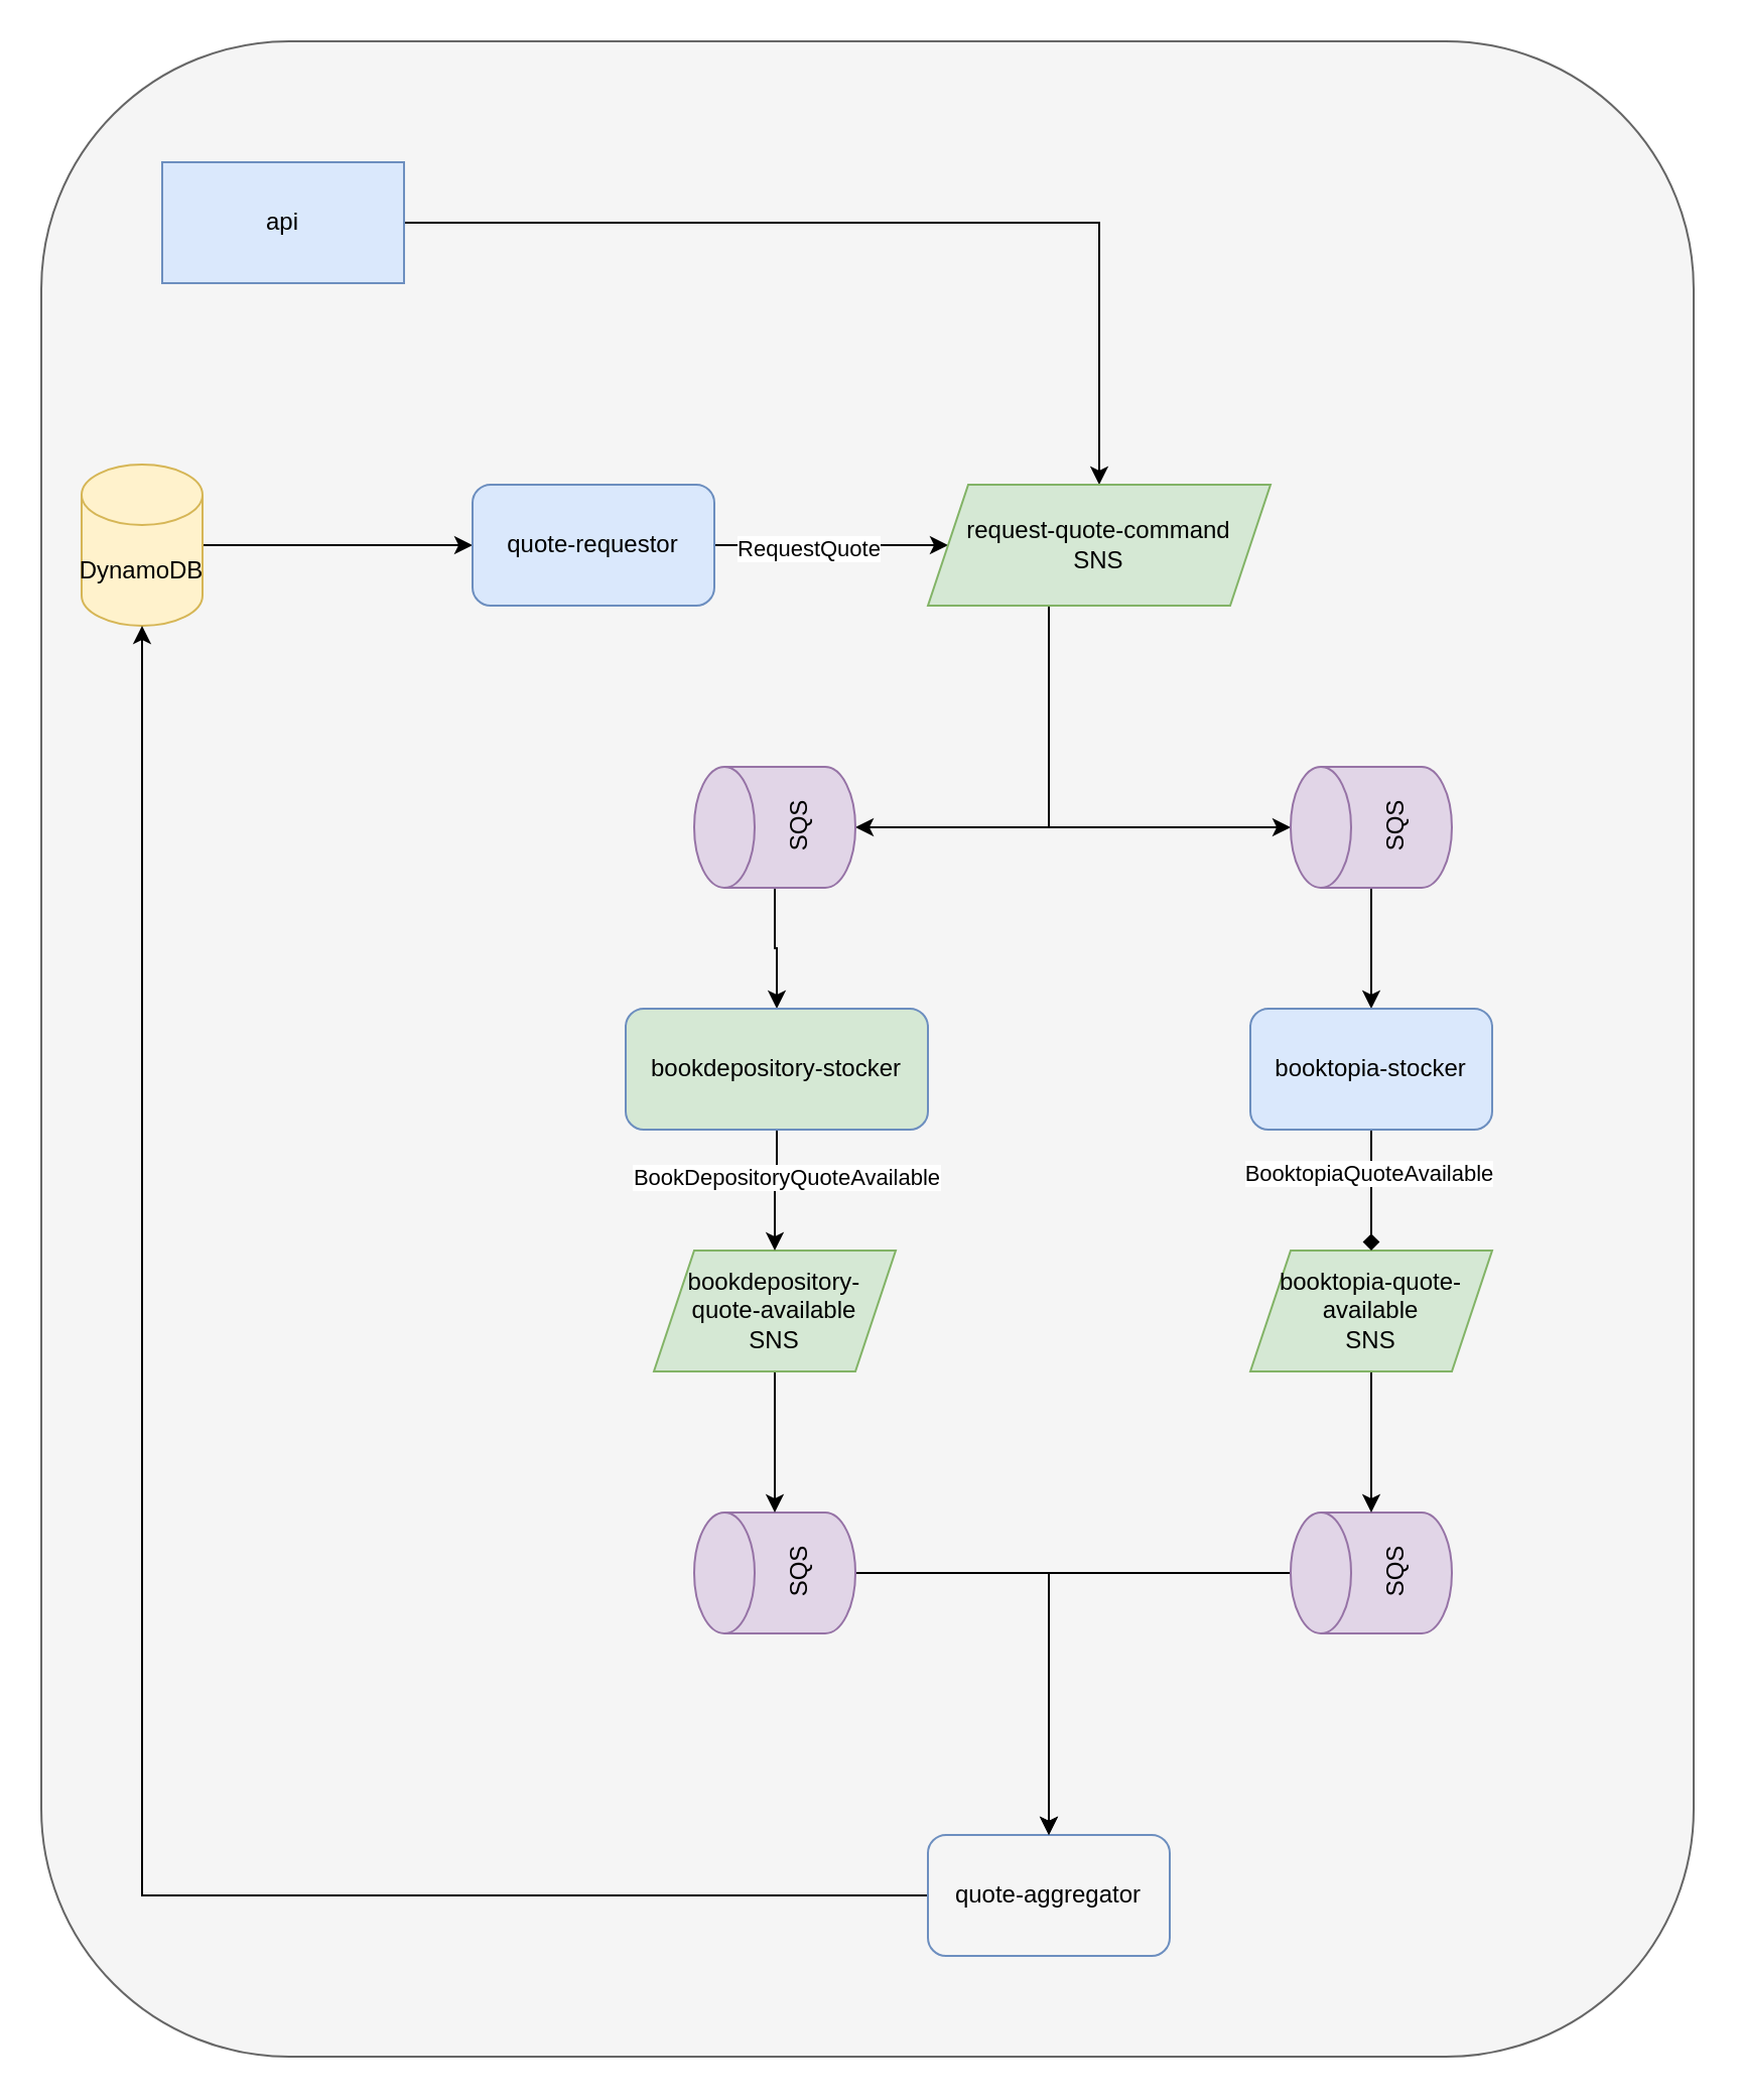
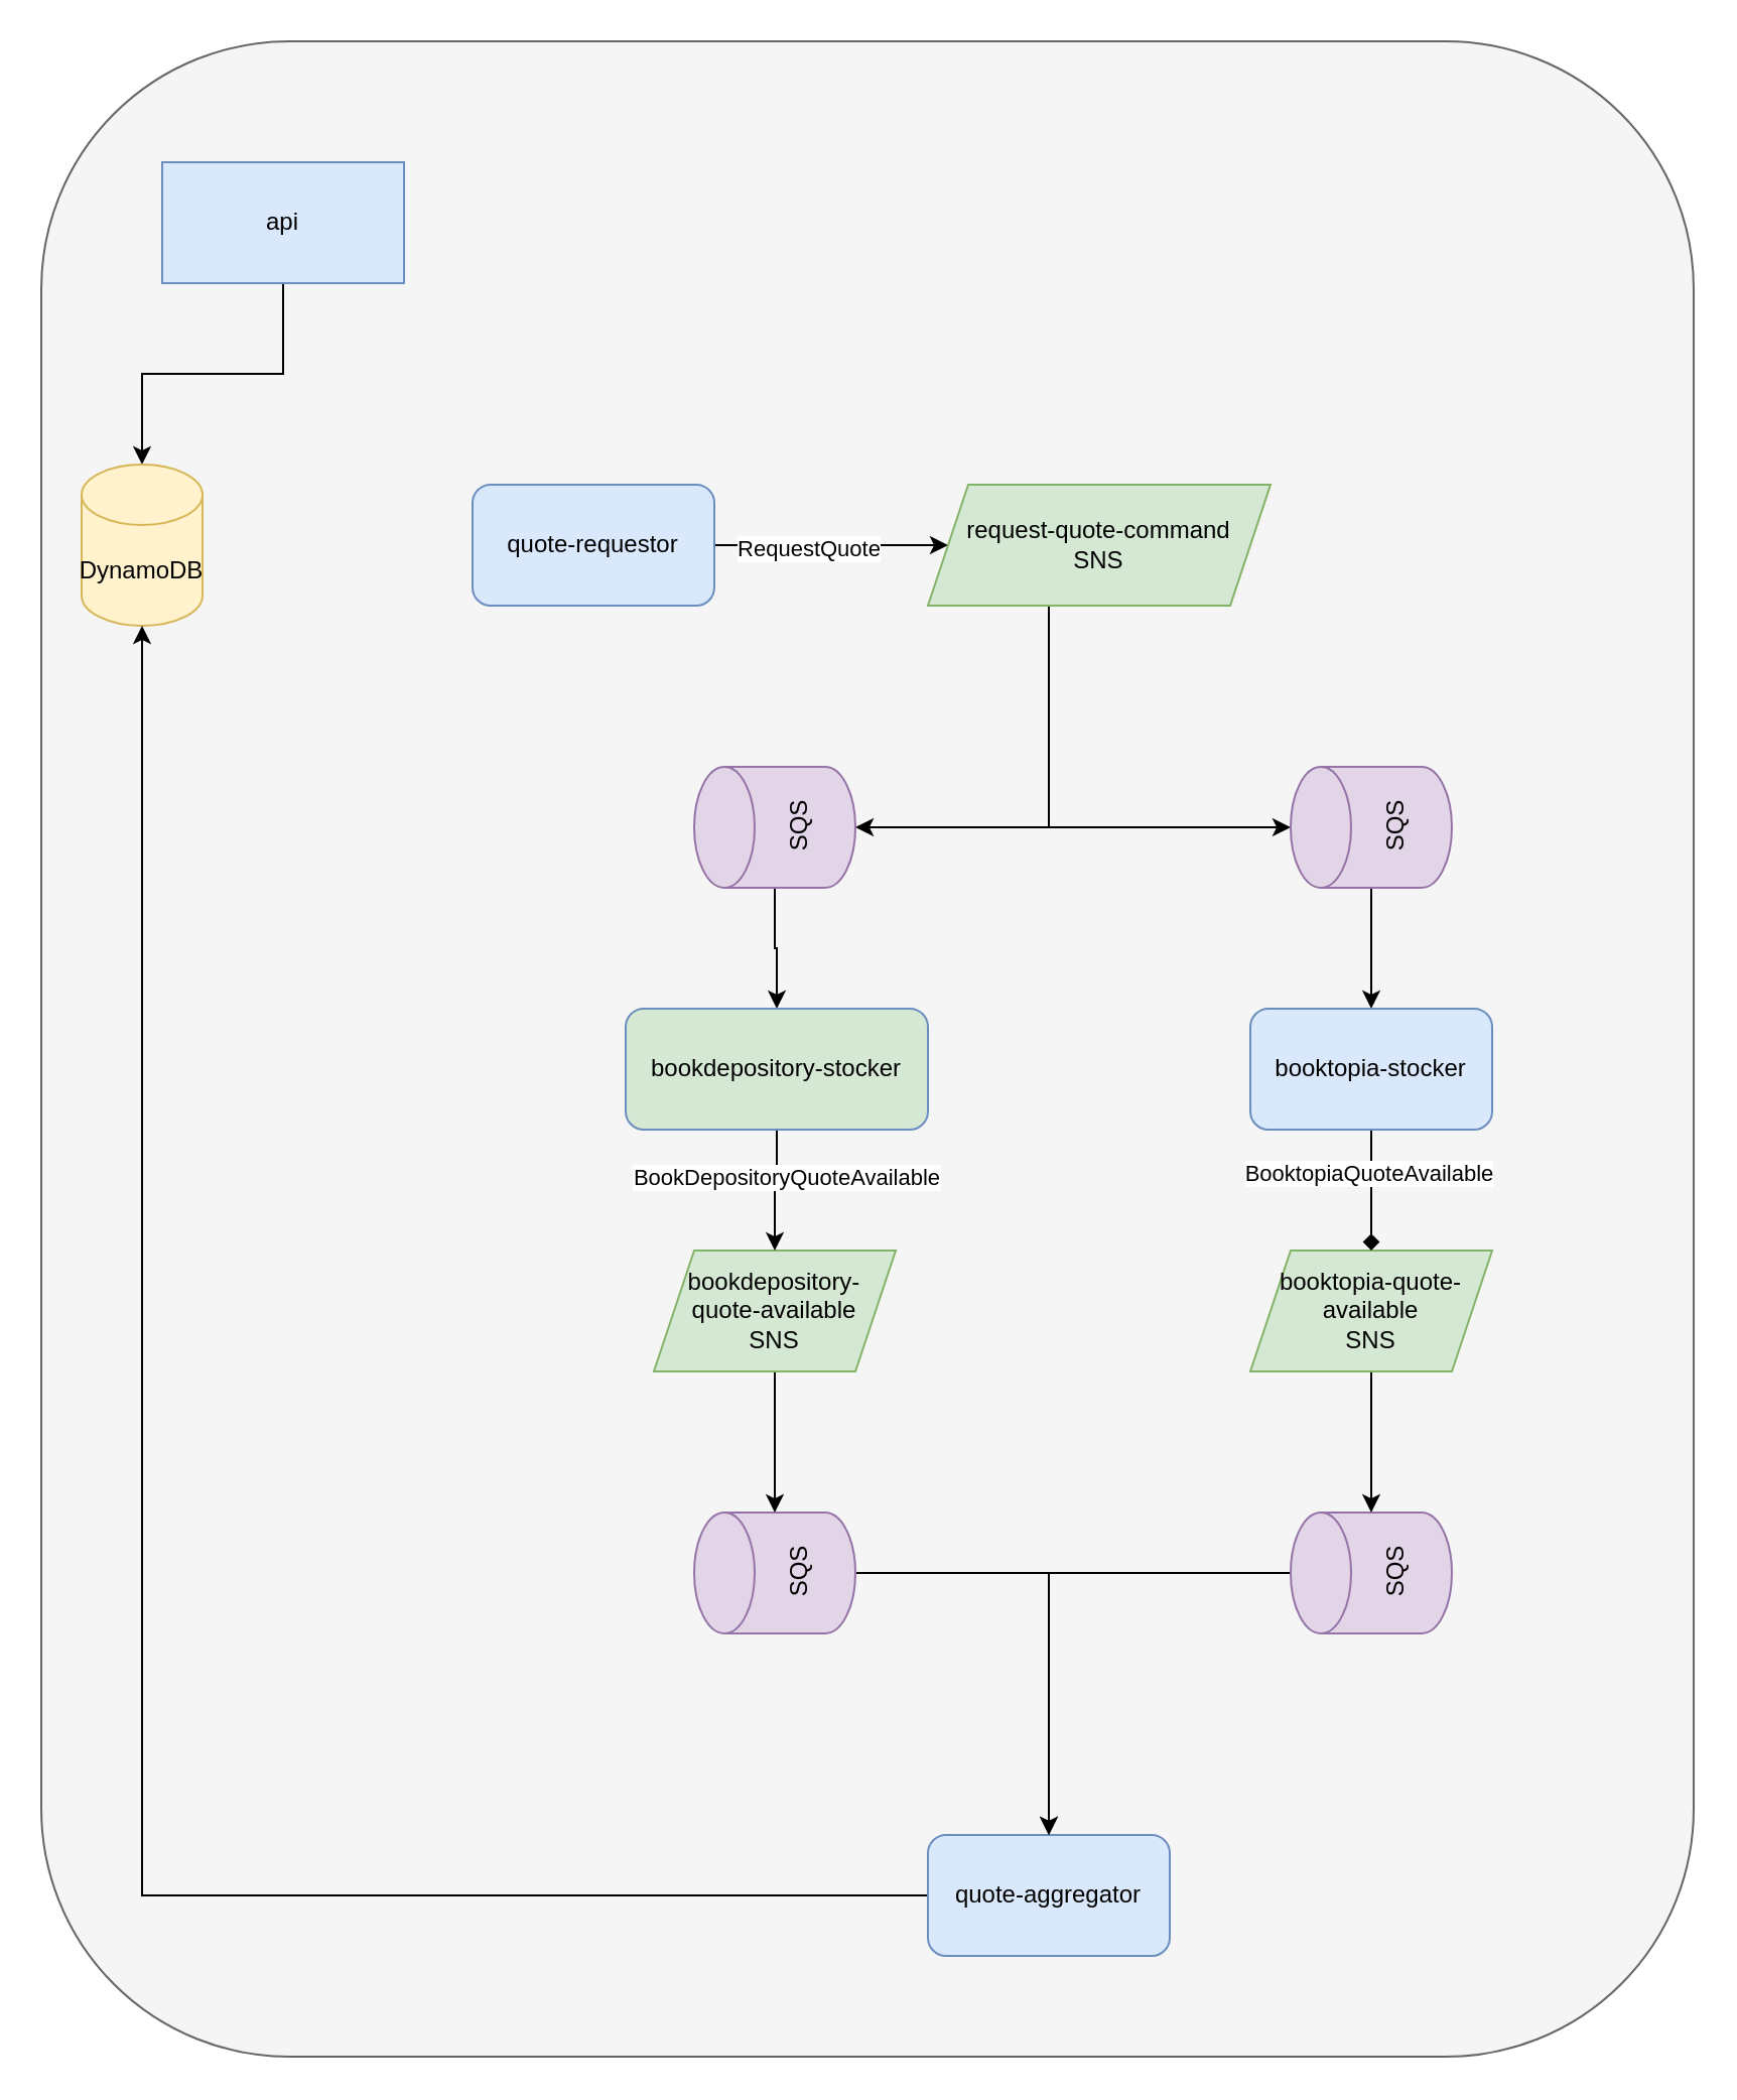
  <mxCell id="0" />
  <mxCell id="1" parent="0" />
  <mxCell id="2" value="" style="rounded=1;whiteSpace=wrap;html=1;fillColor=#f5f5f5;fontColor=#333333;strokeColor=#666666;" vertex="1" parent="1"><mxGeometry x="20" y="20" width="820" height="1000" as="geometry" /></mxCell>
- <mxCell id="3" style="edgeStyle=orthogonalEdgeStyle;rounded=0;orthogonalLoop=1;jettySize=auto;html=1;" edge="1" parent="1" source="4" target="12"><mxGeometry relative="1" as="geometry" /></mxCell>
+ <mxCell id="3" style="edgeStyle=orthogonalEdgeStyle;rounded=0;orthogonalLoop=1;jettySize=auto;html=1;" edge="1" parent="1" source="4" target="6"><mxGeometry relative="1" as="geometry" /></mxCell>
  <mxCell id="4" value="api" style="whiteSpace=wrap;html=1;fillColor=#dae8fc;strokeColor=#6c8ebf;rounded=0;" vertex="1" parent="1"><mxGeometry x="80" y="80" width="120" height="60" as="geometry" /></mxCell>
- <mxCell id="5" style="edgeStyle=orthogonalEdgeStyle;rounded=0;orthogonalLoop=1;jettySize=auto;html=1;entryX=0;entryY=0.5;entryDx=0;entryDy=0;" edge="1" parent="1" source="6" target="9"><mxGeometry relative="1" as="geometry" /></mxCell>
  <mxCell id="6" value="DynamoDB" style="shape=cylinder3;whiteSpace=wrap;html=1;boundedLbl=1;backgroundOutline=1;size=15;fillColor=#fff2cc;strokeColor=#d6b656;" vertex="1" parent="1"><mxGeometry x="40" y="230" width="60" height="80" as="geometry" /></mxCell>
  <mxCell id="7" style="edgeStyle=orthogonalEdgeStyle;rounded=0;orthogonalLoop=1;jettySize=auto;html=1;entryX=0;entryY=0.5;entryDx=0;entryDy=0;" edge="1" parent="1" source="9" target="12"><mxGeometry relative="1" as="geometry" /></mxCell>
  <mxCell id="8" value="RequestQuote" style="edgeLabel;html=1;align=center;verticalAlign=middle;resizable=0;points=[];" vertex="1" connectable="0" parent="7"><mxGeometry x="-0.207" y="-1" relative="1" as="geometry"><mxPoint as="offset" /></mxGeometry></mxCell>
  <mxCell id="9" value="quote-requestor" style="rounded=1;whiteSpace=wrap;html=1;fillColor=#dae8fc;strokeColor=#6c8ebf;" vertex="1" parent="1"><mxGeometry x="234" y="240" width="120" height="60" as="geometry" /></mxCell>
  <mxCell id="10" style="edgeStyle=orthogonalEdgeStyle;rounded=0;orthogonalLoop=1;jettySize=auto;html=1;entryX=0.5;entryY=1;entryDx=0;entryDy=0;entryPerimeter=0;" edge="1" parent="1" source="12" target="16"><mxGeometry relative="1" as="geometry"><Array as="points"><mxPoint x="520" y="410" /></Array></mxGeometry></mxCell>
  <mxCell id="11" style="edgeStyle=orthogonalEdgeStyle;rounded=0;orthogonalLoop=1;jettySize=auto;html=1;entryX=0.5;entryY=0;entryDx=0;entryDy=0;entryPerimeter=0;" edge="1" parent="1" source="12" target="14"><mxGeometry relative="1" as="geometry"><Array as="points"><mxPoint x="520" y="410" /></Array></mxGeometry></mxCell>
  <mxCell id="12" value="request-quote-command&lt;br&gt;SNS" style="shape=parallelogram;perimeter=parallelogramPerimeter;whiteSpace=wrap;html=1;fixedSize=1;fillColor=#d5e8d4;strokeColor=#82b366;" vertex="1" parent="1"><mxGeometry x="460" y="240" width="170" height="60" as="geometry" /></mxCell>
  <mxCell id="13" style="edgeStyle=orthogonalEdgeStyle;rounded=0;orthogonalLoop=1;jettySize=auto;html=1;entryX=0.5;entryY=0;entryDx=0;entryDy=0;" edge="1" parent="1" source="14" target="32"><mxGeometry relative="1" as="geometry" /></mxCell>
  <mxCell id="14" value="SQS" style="shape=cylinder3;whiteSpace=wrap;html=1;boundedLbl=1;backgroundOutline=1;size=15;rotation=-90;fillColor=#e1d5e7;strokeColor=#9673a6;" vertex="1" parent="1"><mxGeometry x="650" y="370" width="60" height="80" as="geometry" /></mxCell>
  <mxCell id="15" style="edgeStyle=orthogonalEdgeStyle;rounded=0;orthogonalLoop=1;jettySize=auto;html=1;entryX=0.5;entryY=0;entryDx=0;entryDy=0;" edge="1" parent="1" source="16" target="29"><mxGeometry relative="1" as="geometry" /></mxCell>
  <mxCell id="16" value="SQS" style="shape=cylinder3;whiteSpace=wrap;html=1;boundedLbl=1;backgroundOutline=1;size=15;rotation=-90;fillColor=#e1d5e7;strokeColor=#9673a6;" vertex="1" parent="1"><mxGeometry x="354" y="370" width="60" height="80" as="geometry" /></mxCell>
  <mxCell id="17" style="edgeStyle=orthogonalEdgeStyle;rounded=0;orthogonalLoop=1;jettySize=auto;html=1;entryX=0.5;entryY=1;entryDx=0;entryDy=0;entryPerimeter=0;" edge="1" parent="1" source="18" target="6"><mxGeometry relative="1" as="geometry" /></mxCell>
- <mxCell id="18" value="quote-aggregator" style="rounded=1;whiteSpace=wrap;html=1;fillColor=#f5f5f5;strokeColor=#6c8ebf;" vertex="1" parent="1"><mxGeometry x="460" y="910" width="120" height="60" as="geometry" /></mxCell>
+ <mxCell id="18" value="quote-aggregator" style="rounded=1;whiteSpace=wrap;html=1;fillColor=#dae8fc;strokeColor=#6c8ebf;" vertex="1" parent="1"><mxGeometry x="460" y="910" width="120" height="60" as="geometry" /></mxCell>
  <mxCell id="19" style="edgeStyle=orthogonalEdgeStyle;rounded=0;orthogonalLoop=1;jettySize=auto;html=1;" edge="1" parent="1" source="20" target="18"><mxGeometry relative="1" as="geometry" /></mxCell>
  <mxCell id="20" value="SQS" style="shape=cylinder3;whiteSpace=wrap;html=1;boundedLbl=1;backgroundOutline=1;size=15;rotation=-90;fillColor=#e1d5e7;strokeColor=#9673a6;" vertex="1" parent="1"><mxGeometry x="354" y="740" width="60" height="80" as="geometry" /></mxCell>
  <mxCell id="21" style="edgeStyle=orthogonalEdgeStyle;rounded=0;orthogonalLoop=1;jettySize=auto;html=1;" edge="1" parent="1" source="22" target="18"><mxGeometry relative="1" as="geometry" /></mxCell>
  <mxCell id="22" value="SQS" style="shape=cylinder3;whiteSpace=wrap;html=1;boundedLbl=1;backgroundOutline=1;size=15;rotation=-90;fillColor=#e1d5e7;strokeColor=#9673a6;" vertex="1" parent="1"><mxGeometry x="650" y="740" width="60" height="80" as="geometry" /></mxCell>
  <mxCell id="23" style="edgeStyle=orthogonalEdgeStyle;rounded=0;orthogonalLoop=1;jettySize=auto;html=1;" edge="1" parent="1" source="24" target="20"><mxGeometry relative="1" as="geometry" /></mxCell>
  <mxCell id="24" value="bookdepository-quote-available&lt;br&gt;SNS" style="shape=parallelogram;perimeter=parallelogramPerimeter;whiteSpace=wrap;html=1;fixedSize=1;fillColor=#d5e8d4;strokeColor=#82b366;" vertex="1" parent="1"><mxGeometry x="324" y="620" width="120" height="60" as="geometry" /></mxCell>
  <mxCell id="25" style="edgeStyle=orthogonalEdgeStyle;rounded=0;orthogonalLoop=1;jettySize=auto;html=1;" edge="1" parent="1" source="26" target="22"><mxGeometry relative="1" as="geometry" /></mxCell>
  <mxCell id="26" value="booktopia-quote-available&lt;br&gt;SNS" style="shape=parallelogram;perimeter=parallelogramPerimeter;whiteSpace=wrap;html=1;fixedSize=1;fillColor=#d5e8d4;strokeColor=#82b366;" vertex="1" parent="1"><mxGeometry x="620" y="620" width="120" height="60" as="geometry" /></mxCell>
  <mxCell id="27" style="edgeStyle=orthogonalEdgeStyle;rounded=0;orthogonalLoop=1;jettySize=auto;html=1;" edge="1" parent="1" source="29" target="24"><mxGeometry relative="1" as="geometry" /></mxCell>
  <mxCell id="28" value="BookDepositoryQuoteAvailable" style="edgeLabel;html=1;align=center;verticalAlign=middle;resizable=0;points=[];" vertex="1" connectable="0" parent="27"><mxGeometry x="-0.233" y="4" relative="1" as="geometry"><mxPoint as="offset" /></mxGeometry></mxCell>
  <mxCell id="29" value="bookdepository-stocker" style="rounded=1;whiteSpace=wrap;html=1;fillColor=#d5e8d4;strokeColor=#6c8ebf;" vertex="1" parent="1"><mxGeometry x="310" y="500" width="150" height="60" as="geometry" /></mxCell>
  <mxCell id="30" style="edgeStyle=orthogonalEdgeStyle;rounded=0;orthogonalLoop=1;jettySize=auto;html=1;entryX=0.5;entryY=0;entryDx=0;entryDy=0;endArrow=diamond;" edge="1" parent="1" source="32" target="26"><mxGeometry relative="1" as="geometry" /></mxCell>
  <mxCell id="31" value="BooktopiaQuoteAvailable" style="edgeLabel;html=1;align=center;verticalAlign=middle;resizable=0;points=[];" vertex="1" connectable="0" parent="30"><mxGeometry x="-0.3" y="-2" relative="1" as="geometry"><mxPoint as="offset" /></mxGeometry></mxCell>
  <mxCell id="32" value="booktopia-stocker" style="rounded=1;whiteSpace=wrap;html=1;fillColor=#dae8fc;strokeColor=#6c8ebf;" vertex="1" parent="1"><mxGeometry x="620" y="500" width="120" height="60" as="geometry" /></mxCell>
